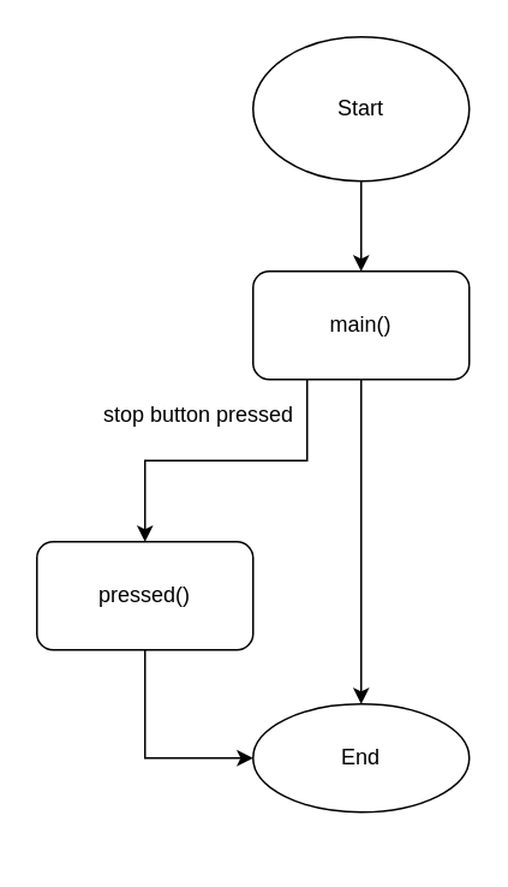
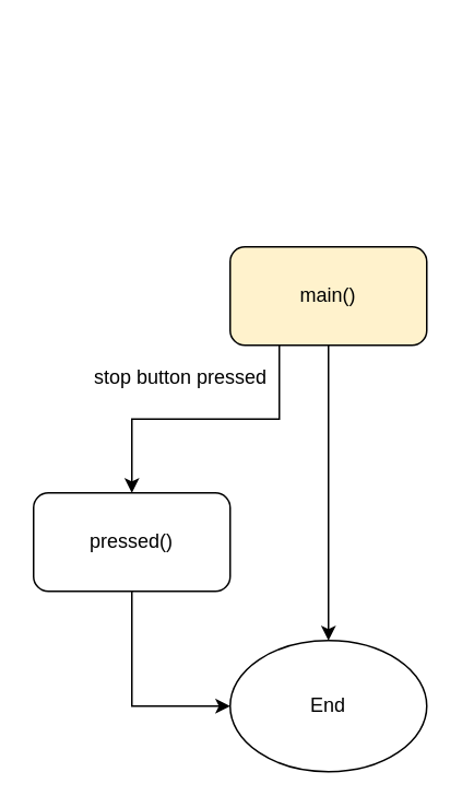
  <mxCell id="0" />
  <mxCell id="1" parent="0" />
- <mxCell id="2" style="edgeStyle=orthogonalEdgeStyle;rounded=0;orthogonalLoop=1;jettySize=auto;html=1;exitX=0.5;exitY=1;exitDx=0;exitDy=0;" edge="1" parent="1" source="3" target="6"><mxGeometry relative="1" as="geometry" /></mxCell>
- <mxCell id="3" value="Start" style="ellipse;whiteSpace=wrap;html=1;" vertex="1" parent="1"><mxGeometry x="140" y="20" width="120" height="80" as="geometry" /></mxCell>
  <mxCell id="4" style="edgeStyle=orthogonalEdgeStyle;rounded=0;orthogonalLoop=1;jettySize=auto;html=1;exitX=0.25;exitY=1;exitDx=0;exitDy=0;entryX=0.5;entryY=0;entryDx=0;entryDy=0;" edge="1" parent="1" source="6" target="8"><mxGeometry relative="1" as="geometry" /></mxCell>
  <mxCell id="5" style="edgeStyle=orthogonalEdgeStyle;rounded=0;orthogonalLoop=1;jettySize=auto;html=1;exitX=0.5;exitY=1;exitDx=0;exitDy=0;entryX=0.5;entryY=0;entryDx=0;entryDy=0;" edge="1" parent="1" source="6" target="10"><mxGeometry relative="1" as="geometry"><mxPoint x="200" y="400" as="targetPoint" /></mxGeometry></mxCell>
- <mxCell id="6" value="main()" style="rounded=1;whiteSpace=wrap;html=1;" vertex="1" parent="1"><mxGeometry x="140" y="150" width="120" height="60" as="geometry" /></mxCell>
+ <mxCell id="6" value="main()" style="rounded=1;whiteSpace=wrap;html=1;fillColor=#fff2cc;" vertex="1" parent="1"><mxGeometry x="140" y="150" width="120" height="60" as="geometry" /></mxCell>
  <mxCell id="7" style="edgeStyle=orthogonalEdgeStyle;rounded=0;orthogonalLoop=1;jettySize=auto;html=1;exitX=0.5;exitY=1;exitDx=0;exitDy=0;entryX=0;entryY=0.5;entryDx=0;entryDy=0;" edge="1" parent="1" source="8" target="10"><mxGeometry relative="1" as="geometry"><mxPoint x="140" y="430" as="targetPoint" /></mxGeometry></mxCell>
  <mxCell id="8" value="pressed()" style="rounded=1;whiteSpace=wrap;html=1;" vertex="1" parent="1"><mxGeometry x="20" y="300" width="120" height="60" as="geometry" /></mxCell>
  <mxCell id="9" value="stop button pressed" style="text;html=1;strokeColor=none;fillColor=none;align=center;verticalAlign=middle;whiteSpace=wrap;rounded=0;" vertex="1" parent="1"><mxGeometry x="55" y="220" width="110" height="20" as="geometry" /></mxCell>
- <mxCell id="10" value="End" style="ellipse;whiteSpace=wrap;html=1;" vertex="1" parent="1"><mxGeometry x="140" y="390" width="120" height="60" as="geometry" /></mxCell>
+ <mxCell id="10" value="End" style="ellipse;whiteSpace=wrap;html=1;" vertex="1" parent="1"><mxGeometry x="140" y="390" width="120" height="80" as="geometry" /></mxCell>
